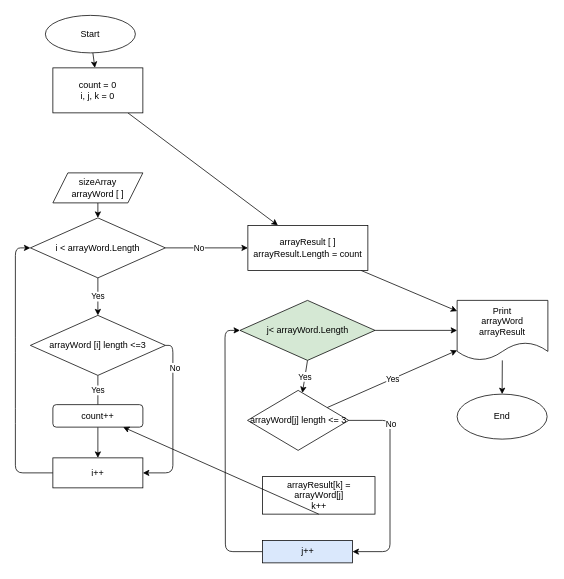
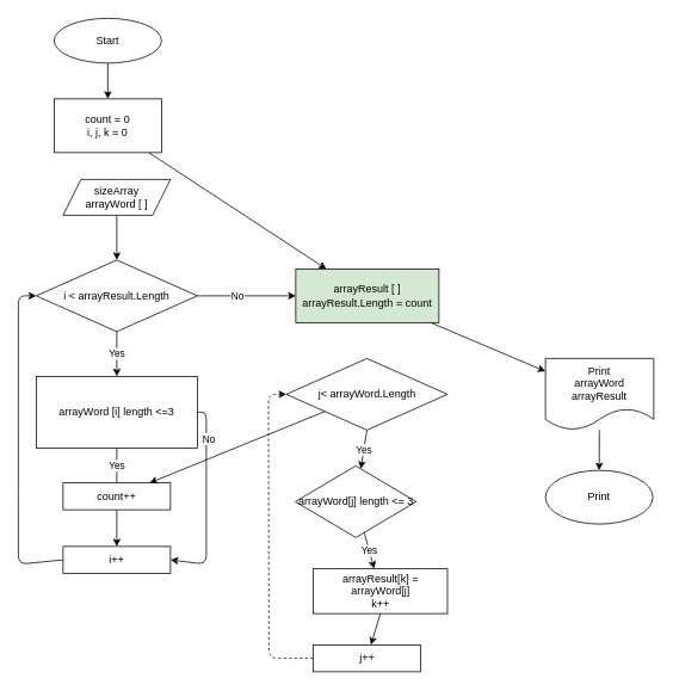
  <mxCell id="0" />
  <mxCell id="1" parent="0" />
  <mxCell id="2" value="" style="edgeStyle=none;html=1;" edge="1" parent="1" source="3" target="5"><mxGeometry relative="1" as="geometry" /></mxCell>
  <mxCell id="3" value="Start" style="ellipse;whiteSpace=wrap;html=1;" vertex="1" parent="1"><mxGeometry x="60" y="20" width="120" height="50" as="geometry" /></mxCell>
  <mxCell id="4" value="" style="edgeStyle=none;html=1;" edge="1" parent="1" source="5" target="32"><mxGeometry relative="1" as="geometry" /></mxCell>
- <mxCell id="5" value="count = 0&lt;br&gt;i, j, k = 0&lt;br&gt;" style="whiteSpace=wrap;html=1;" vertex="1" parent="1"><mxGeometry x="70" y="90" width="120" height="60" as="geometry" /></mxCell>
+ <mxCell id="5" value="count = 0&lt;br&gt;i, j, k = 0&lt;br&gt;" style="whiteSpace=wrap;html=1;" vertex="1" parent="1"><mxGeometry x="60" y="110" width="120" height="60" as="geometry" /></mxCell>
  <mxCell id="6" value="" style="edgeStyle=none;html=1;entryX=0.5;entryY=0;entryDx=0;entryDy=0;" edge="1" parent="1" source="7" target="20"><mxGeometry relative="1" as="geometry" /></mxCell>
- <mxCell id="7" value="sizeArray&lt;br&gt;arrayWord [ ]" style="shape=parallelogram;perimeter=parallelogramPerimeter;whiteSpace=wrap;html=1;fixedSize=1;" vertex="1" parent="1"><mxGeometry x="70" y="230" width="120" height="40" as="geometry" /></mxCell>
+ <mxCell id="7" value="sizeArray&lt;br&gt;arrayWord [ ]" style="shape=parallelogram;perimeter=parallelogramPerimeter;whiteSpace=wrap;html=1;fixedSize=1;" vertex="1" parent="1"><mxGeometry x="70" y="200" width="120" height="40" as="geometry" /></mxCell>
  <mxCell id="8" value="Yes" style="edgeStyle=none;html=1;endArrow=none;" edge="1" parent="1" source="12" target="14"><mxGeometry relative="1" as="geometry" /></mxCell>
  <mxCell id="9" style="edgeStyle=none;html=1;exitX=0;exitY=0.5;exitDx=0;exitDy=0;entryX=0;entryY=0.5;entryDx=0;entryDy=0;strokeColor=default;" edge="1" parent="1" source="15" target="20"><mxGeometry relative="1" as="geometry"><Array as="points"><mxPoint x="20" y="630" /><mxPoint x="20" y="554" /><mxPoint x="20" y="460" /><mxPoint x="20" y="330" /></Array></mxGeometry></mxCell>
  <mxCell id="10" value="" style="edgeStyle=none;html=1;strokeColor=default;exitX=1;exitY=0.5;exitDx=0;exitDy=0;entryX=1;entryY=0.5;entryDx=0;entryDy=0;" edge="1" parent="1" source="12" target="15"><mxGeometry relative="1" as="geometry"><Array as="points"><mxPoint x="230" y="460" /><mxPoint x="230" y="630" /></Array></mxGeometry></mxCell>
  <mxCell id="11" value="No" style="edgeLabel;html=1;align=center;verticalAlign=middle;resizable=0;points=[];" vertex="1" connectable="0" parent="10"><mxGeometry x="-0.648" y="2" relative="1" as="geometry"><mxPoint as="offset" /></mxGeometry></mxCell>
- <mxCell id="12" value="arrayWord [i] length &amp;lt;=3" style="rhombus;whiteSpace=wrap;html=1;" vertex="1" parent="1"><mxGeometry x="40" y="420" width="180" height="80" as="geometry" /></mxCell>
+ <mxCell id="12" value="arrayWord [i] length &amp;lt;=3" style="whiteSpace=wrap;html=1;rounded=0;" vertex="1" parent="1"><mxGeometry x="40" y="420" width="180" height="80" as="geometry" /></mxCell>
  <mxCell id="13" style="edgeStyle=none;html=1;entryX=0.5;entryY=0;entryDx=0;entryDy=0;strokeColor=default;" edge="1" parent="1" source="14" target="15"><mxGeometry relative="1" as="geometry" /></mxCell>
- <mxCell id="14" value="count++" style="whiteSpace=wrap;html=1;rounded=1;" vertex="1" parent="1"><mxGeometry x="70" y="539" width="120" height="30" as="geometry" /></mxCell>
- <mxCell id="15" value="i++" style="whiteSpace=wrap;html=1;" vertex="1" parent="1"><mxGeometry x="70" y="610" width="120" height="40" as="geometry" /></mxCell>
+ <mxCell id="14" value="count++" style="whiteSpace=wrap;html=1;" vertex="1" parent="1"><mxGeometry x="70" y="539" width="120" height="30" as="geometry" /></mxCell>
+ <mxCell id="15" value="i++" style="whiteSpace=wrap;html=1;" vertex="1" parent="1"><mxGeometry x="70" y="610" width="120" height="30" as="geometry" /></mxCell>
  <mxCell id="16" value="Yes" style="edgeStyle=none;html=1;entryX=0.5;entryY=0;entryDx=0;entryDy=0;strokeColor=default;" edge="1" parent="1" source="20" target="12"><mxGeometry relative="1" as="geometry" /></mxCell>
  <mxCell id="17" value="Yes" style="edgeStyle=none;html=1;strokeColor=default;" edge="1" parent="1" target="24"><mxGeometry relative="1" as="geometry"><mxPoint x="409.5" y="480" as="sourcePoint" /></mxGeometry></mxCell>
  <mxCell id="18" value="" style="edgeStyle=none;html=1;strokeColor=default;entryX=0;entryY=0.5;entryDx=0;entryDy=0;" edge="1" parent="1" source="20" target="32"><mxGeometry relative="1" as="geometry"><Array as="points" /></mxGeometry></mxCell>
  <mxCell id="19" value="No" style="edgeLabel;html=1;align=center;verticalAlign=middle;resizable=0;points=[];" vertex="1" connectable="0" parent="18"><mxGeometry x="-0.194" y="1" relative="1" as="geometry"><mxPoint as="offset" /></mxGeometry></mxCell>
- <mxCell id="20" value="i &amp;lt; arrayWord.Length" style="rhombus;whiteSpace=wrap;html=1;" vertex="1" parent="1"><mxGeometry x="40" y="290" width="180" height="80" as="geometry" /></mxCell>
- <mxCell id="21" value="Yes" style="edgeStyle=none;html=1;strokeColor=default;" edge="1" parent="1" source="24" target="34"><mxGeometry relative="1" as="geometry" /></mxCell>
- <mxCell id="22" style="edgeStyle=none;html=1;exitX=1;exitY=0.5;exitDx=0;exitDy=0;entryX=1;entryY=0.5;entryDx=0;entryDy=0;strokeColor=default;" edge="1" parent="1" source="24" target="30"><mxGeometry relative="1" as="geometry"><Array as="points"><mxPoint x="519.5" y="560" /><mxPoint x="519.5" y="735" /></Array></mxGeometry></mxCell>
- <mxCell id="23" value="No" style="edgeLabel;html=1;align=center;verticalAlign=middle;resizable=0;points=[];" vertex="1" connectable="0" parent="22"><mxGeometry x="-0.58" y="1" relative="1" as="geometry"><mxPoint as="offset" /></mxGeometry></mxCell>
+ <mxCell id="20" value="i &amp;lt; arrayResult.Length" style="rhombus;whiteSpace=wrap;html=1;" vertex="1" parent="1"><mxGeometry x="40" y="290" width="180" height="80" as="geometry" /></mxCell>
+ <mxCell id="21" value="Yes" style="edgeStyle=none;html=1;strokeColor=default;" edge="1" parent="1" source="24" target="27"><mxGeometry relative="1" as="geometry" /></mxCell>
  <mxCell id="24" value="arrayWord[j] length &amp;lt;= 3" style="rhombus;whiteSpace=wrap;html=1;" vertex="1" parent="1"><mxGeometry x="329.5" y="520" width="135" height="80" as="geometry" /></mxCell>
- <mxCell id="25" value="" style="edgeStyle=none;html=1;strokeColor=default;" edge="1" parent="1" source="26" target="34"><mxGeometry relative="1" as="geometry" /></mxCell>
- <mxCell id="26" value="&lt;span&gt;j&amp;lt; arrayWord.Length&lt;/span&gt;" style="rhombus;whiteSpace=wrap;html=1;fillColor=#d5e8d4;" vertex="1" parent="1"><mxGeometry x="319.5" y="400" width="180" height="80" as="geometry" /></mxCell>
+ <mxCell id="25" value="" style="edgeStyle=none;html=1;strokeColor=default;" edge="1" parent="1" source="26" target="14"><mxGeometry relative="1" as="geometry" /></mxCell>
+ <mxCell id="26" value="&lt;span&gt;j&amp;lt; arrayWord.Length&lt;/span&gt;" style="rhombus;whiteSpace=wrap;html=1;" vertex="1" parent="1"><mxGeometry x="319.5" y="400" width="180" height="80" as="geometry" /></mxCell>
  <mxCell id="27" value="arrayResult[k] = arrayWord[j]&lt;br&gt;k++" style="whiteSpace=wrap;html=1;" vertex="1" parent="1"><mxGeometry x="349.5" y="635" width="150" height="50" as="geometry" /></mxCell>
- <mxCell id="28" value="" style="edgeStyle=none;html=1;strokeColor=default;exitX=0.5;exitY=1;exitDx=0;exitDy=0;" edge="1" parent="1" source="27" target="14"><mxGeometry relative="1" as="geometry"><mxPoint x="409.5" y="735" as="sourcePoint" /></mxGeometry></mxCell>
- <mxCell id="29" style="edgeStyle=none;html=1;exitX=0;exitY=0.5;exitDx=0;exitDy=0;entryX=0;entryY=0.5;entryDx=0;entryDy=0;strokeColor=default;" edge="1" parent="1" source="30" target="26"><mxGeometry relative="1" as="geometry"><Array as="points"><mxPoint x="300" y="735" /><mxPoint x="299.5" y="440" /></Array></mxGeometry></mxCell>
- <mxCell id="30" value="j++" style="whiteSpace=wrap;html=1;fillColor=#dae8fc;" vertex="1" parent="1"><mxGeometry x="349.5" y="720" width="120" height="30" as="geometry" /></mxCell>
+ <mxCell id="28" value="" style="edgeStyle=none;html=1;strokeColor=default;exitX=0.5;exitY=1;exitDx=0;exitDy=0;" edge="1" parent="1" source="27" target="30"><mxGeometry relative="1" as="geometry"><mxPoint x="409.5" y="735" as="sourcePoint" /></mxGeometry></mxCell>
+ <mxCell id="29" style="edgeStyle=none;html=1;exitX=0;exitY=0.5;exitDx=0;exitDy=0;entryX=0;entryY=0.5;entryDx=0;entryDy=0;strokeColor=default;dashed=1;" edge="1" parent="1" source="30" target="26"><mxGeometry relative="1" as="geometry"><Array as="points"><mxPoint x="300" y="735" /><mxPoint x="299.5" y="440" /></Array></mxGeometry></mxCell>
+ <mxCell id="30" value="j++" style="whiteSpace=wrap;html=1;" vertex="1" parent="1"><mxGeometry x="349.5" y="720" width="120" height="30" as="geometry" /></mxCell>
  <mxCell id="31" style="edgeStyle=none;html=1;strokeColor=default;" edge="1" parent="1" source="32" target="34"><mxGeometry relative="1" as="geometry" /></mxCell>
- <mxCell id="32" value="arrayResult [ ]&lt;br&gt;arrayResult.Length = count" style="rounded=0;whiteSpace=wrap;html=1;" vertex="1" parent="1"><mxGeometry x="330" y="300" width="160" height="60" as="geometry" /></mxCell>
+ <mxCell id="32" value="arrayResult [ ]&lt;br&gt;arrayResult.Length = count" style="rounded=0;whiteSpace=wrap;html=1;fillColor=#d5e8d4;" vertex="1" parent="1"><mxGeometry x="330" y="300" width="160" height="60" as="geometry" /></mxCell>
  <mxCell id="33" value="" style="edgeStyle=none;html=1;strokeColor=default;" edge="1" parent="1" source="34" target="35"><mxGeometry relative="1" as="geometry" /></mxCell>
  <mxCell id="34" value="Print&lt;br&gt;arrayWord&lt;br&gt;arrayResult" style="shape=document;whiteSpace=wrap;html=1;boundedLbl=1;" vertex="1" parent="1"><mxGeometry x="609" y="400" width="121" height="80" as="geometry" /></mxCell>
- <mxCell id="35" value="End" style="ellipse;whiteSpace=wrap;html=1;" vertex="1" parent="1"><mxGeometry x="609" y="525" width="120" height="60" as="geometry" /></mxCell>
+ <mxCell id="35" value="Print" style="ellipse;whiteSpace=wrap;html=1;" vertex="1" parent="1"><mxGeometry x="609" y="525" width="120" height="60" as="geometry" /></mxCell>
